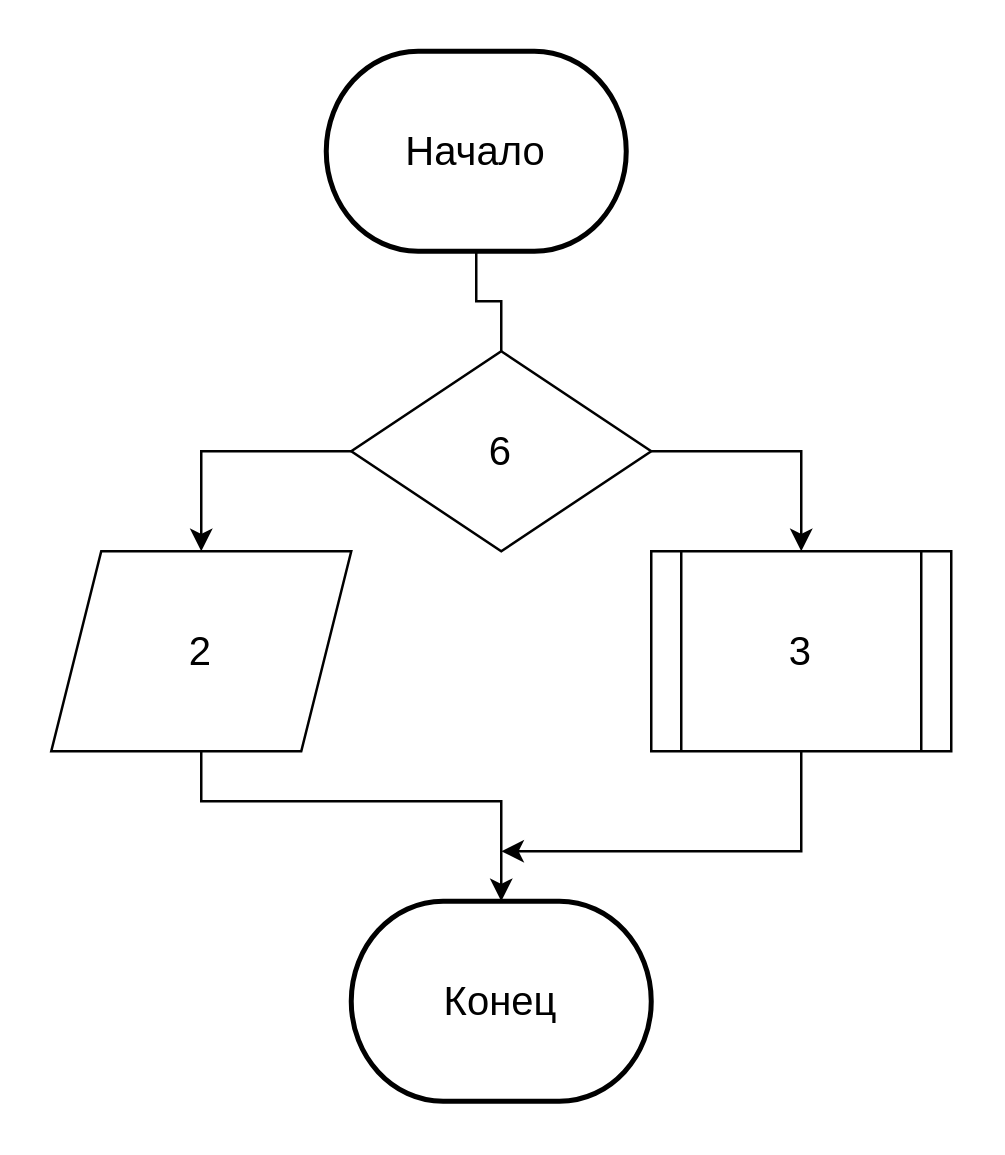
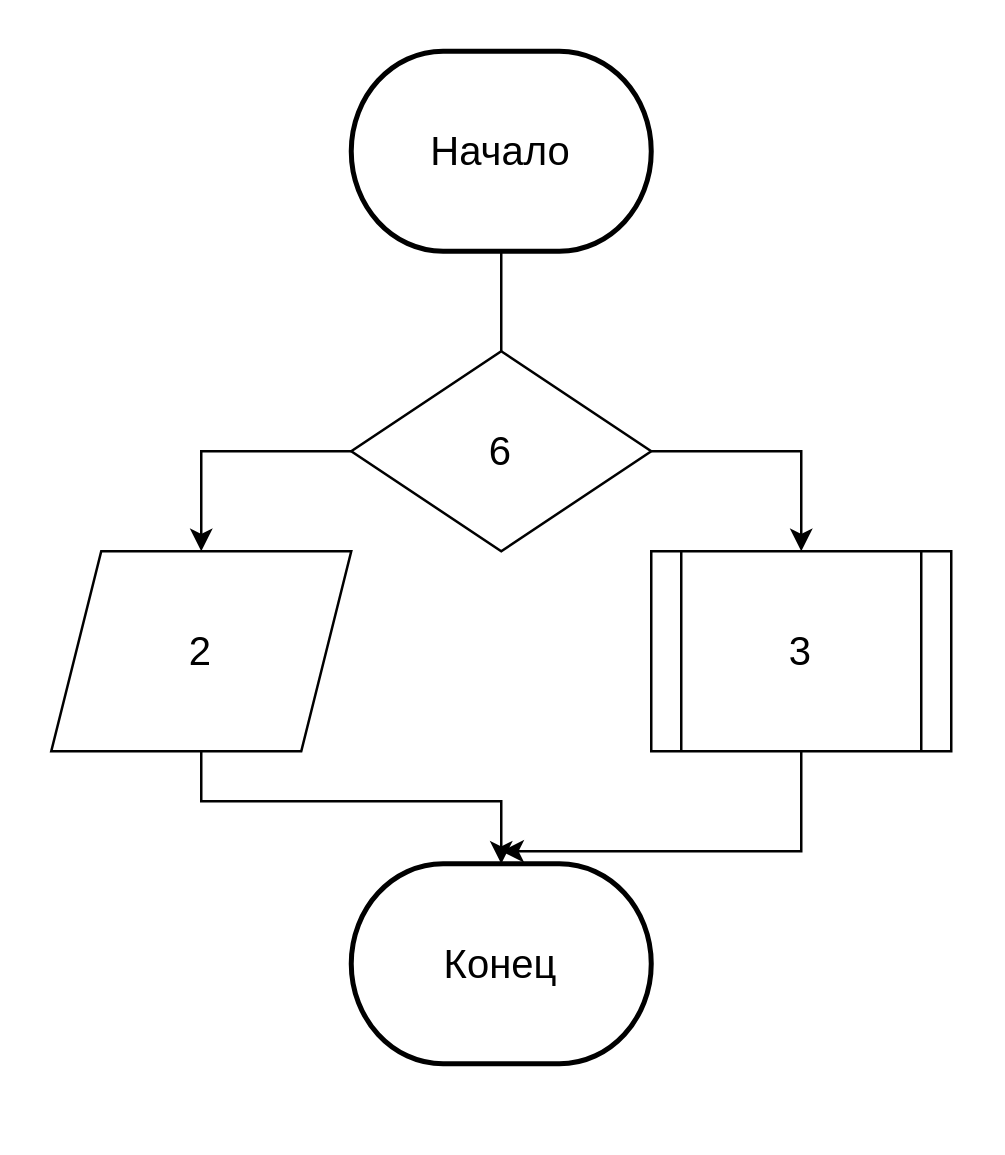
  <mxCell id="0" />
  <mxCell id="1" parent="0" />
- <mxCell id="2" value="&lt;font style=&quot;font-size: 16px;&quot;&gt;Конец&lt;/font&gt;" style="strokeWidth=2;html=1;shape=mxgraph.flowchart.terminator;whiteSpace=wrap;" vertex="1" parent="1"><mxGeometry x="140" y="360" width="120" height="80" as="geometry" /></mxCell>
+ <mxCell id="2" value="&lt;font style=&quot;font-size: 16px;&quot;&gt;Конец&lt;/font&gt;" style="strokeWidth=2;html=1;shape=mxgraph.flowchart.terminator;whiteSpace=wrap;" vertex="1" parent="1"><mxGeometry x="140" y="345" width="120" height="80" as="geometry" /></mxCell>
  <mxCell id="3" style="edgeStyle=orthogonalEdgeStyle;rounded=0;orthogonalLoop=1;jettySize=auto;html=1;entryX=0.5;entryY=0;entryDx=0;entryDy=0;fontSize=16;endArrow=none;endFill=0;" edge="1" parent="1" source="4" target="7"><mxGeometry relative="1" as="geometry"><mxPoint x="200" y="140" as="targetPoint" /></mxGeometry></mxCell>
- <mxCell id="4" value="&lt;font style=&quot;font-size: 16px;&quot;&gt;Начало&lt;/font&gt;" style="strokeWidth=2;html=1;shape=mxgraph.flowchart.terminator;whiteSpace=wrap;" vertex="1" parent="1"><mxGeometry x="130" y="20" width="120" height="80" as="geometry" /></mxCell>
+ <mxCell id="4" value="&lt;font style=&quot;font-size: 16px;&quot;&gt;Начало&lt;/font&gt;" style="strokeWidth=2;html=1;shape=mxgraph.flowchart.terminator;whiteSpace=wrap;" vertex="1" parent="1"><mxGeometry x="140" y="20" width="120" height="80" as="geometry" /></mxCell>
  <mxCell id="5" style="edgeStyle=orthogonalEdgeStyle;rounded=0;orthogonalLoop=1;jettySize=auto;html=1;entryX=0.5;entryY=0;entryDx=0;entryDy=0;fontSize=16;" edge="1" parent="1" source="7"><mxGeometry relative="1" as="geometry"><Array as="points"><mxPoint x="320" y="180" /></Array><mxPoint x="320" y="220" as="targetPoint" /></mxGeometry></mxCell>
  <mxCell id="6" style="edgeStyle=orthogonalEdgeStyle;rounded=0;orthogonalLoop=1;jettySize=auto;html=1;fontSize=16;" edge="1" parent="1" source="7"><mxGeometry relative="1" as="geometry"><Array as="points"><mxPoint x="80" y="180" /></Array><mxPoint x="80" y="220" as="targetPoint" /></mxGeometry></mxCell>
  <mxCell id="7" value="6" style="rhombus;whiteSpace=wrap;html=1;fontSize=16;" vertex="1" parent="1"><mxGeometry x="140" y="140" width="120" height="80" as="geometry" /></mxCell>
  <mxCell id="8" style="edgeStyle=orthogonalEdgeStyle;rounded=0;orthogonalLoop=1;jettySize=auto;html=1;fontSize=16;endArrow=classic;endFill=1;" edge="1" parent="1" source="9"><mxGeometry relative="1" as="geometry"><mxPoint x="200" y="340" as="targetPoint" /><Array as="points"><mxPoint x="320" y="340" /></Array></mxGeometry></mxCell>
  <mxCell id="9" value="3" style="shape=process;whiteSpace=wrap;html=1;backgroundOutline=1;fontSize=16;" vertex="1" parent="1"><mxGeometry x="260" y="220" width="120" height="80" as="geometry" /></mxCell>
  <mxCell id="10" style="edgeStyle=orthogonalEdgeStyle;rounded=0;orthogonalLoop=1;jettySize=auto;html=1;entryX=0.5;entryY=0;entryDx=0;entryDy=0;entryPerimeter=0;fontSize=16;endArrow=classic;endFill=1;" edge="1" parent="1" source="11" target="2"><mxGeometry relative="1" as="geometry"><Array as="points"><mxPoint x="80" y="320" /><mxPoint x="200" y="320" /></Array></mxGeometry></mxCell>
  <mxCell id="11" value="2" style="shape=parallelogram;perimeter=parallelogramPerimeter;whiteSpace=wrap;html=1;fixedSize=1;fontSize=16;" vertex="1" parent="1"><mxGeometry x="20" y="220" width="120" height="80" as="geometry" /></mxCell>
